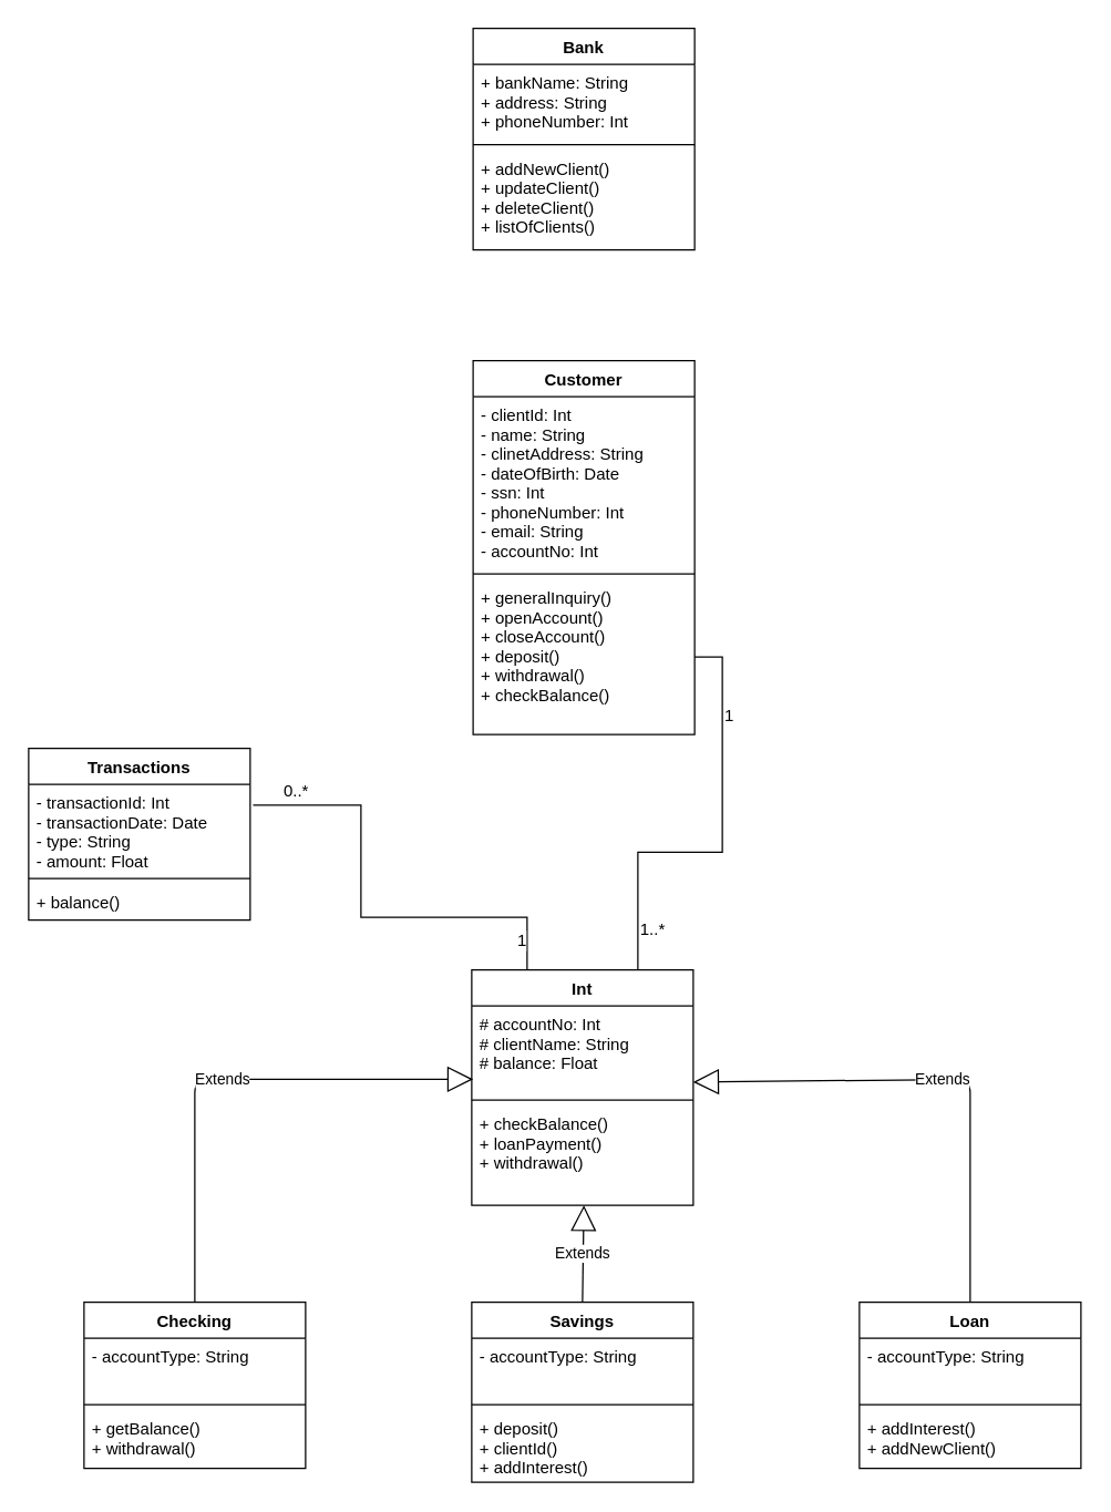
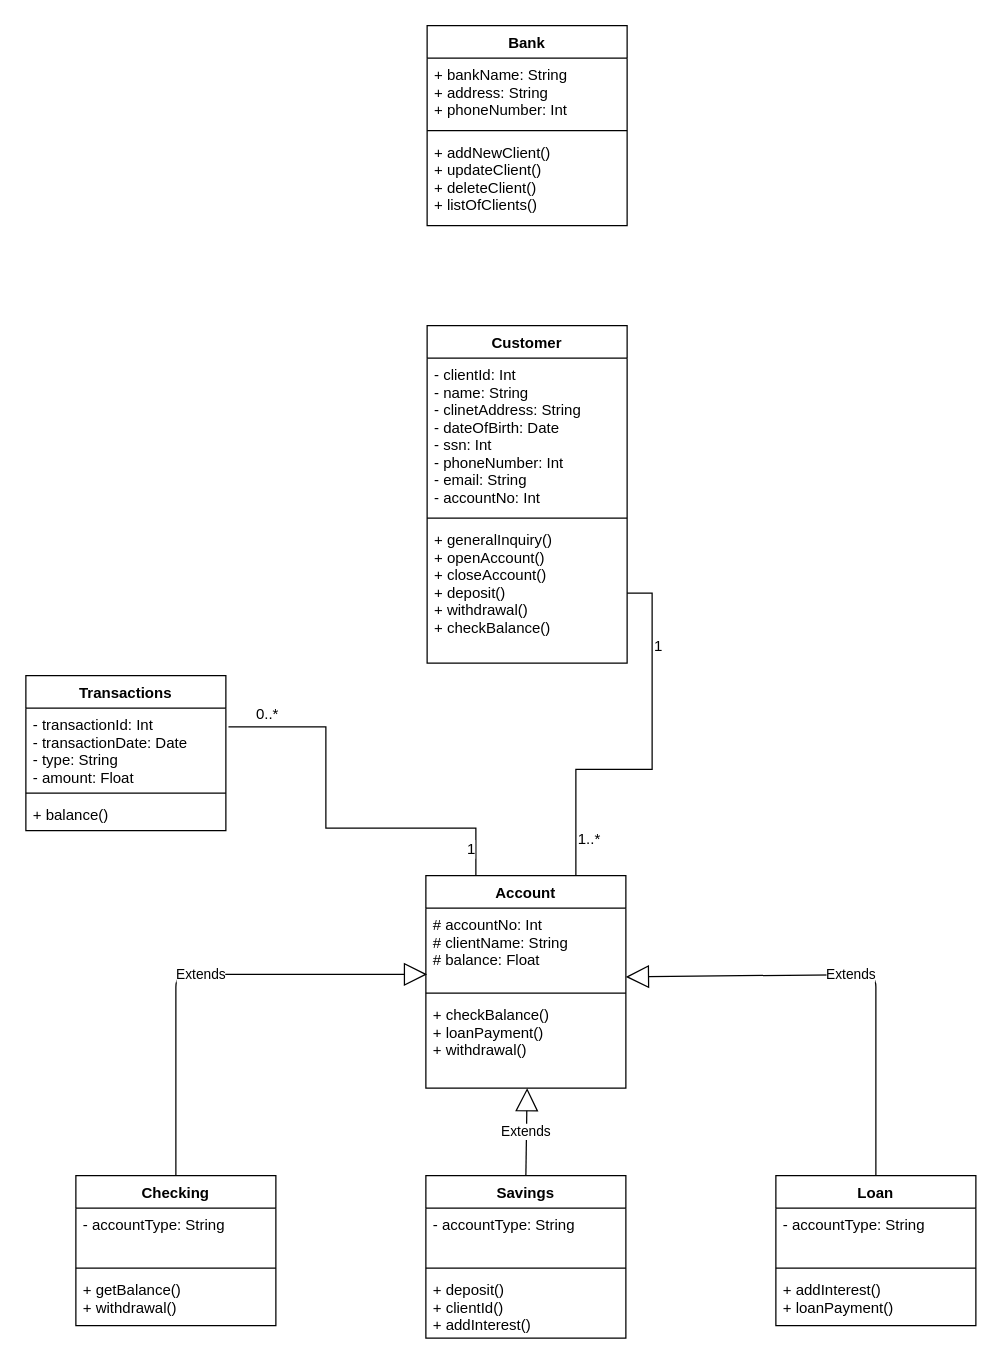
  <mxCell id="0" />
  <mxCell id="1" parent="0" />
  <mxCell id="2" value="Bank" style="swimlane;fontStyle=1;align=center;verticalAlign=top;childLayout=stackLayout;horizontal=1;startSize=26;horizontalStack=0;resizeParent=1;resizeParentMax=0;resizeLast=0;collapsible=1;marginBottom=0;" vertex="1" parent="1"><mxGeometry x="341" y="20" width="160" height="160" as="geometry" /></mxCell>
  <mxCell id="3" value="+ bankName: String&#10;+ address: String&#10;+ phoneNumber: Int&#10;" style="text;strokeColor=none;fillColor=none;align=left;verticalAlign=top;spacingLeft=4;spacingRight=4;overflow=hidden;rotatable=0;points=[[0,0.5],[1,0.5]];portConstraint=eastwest;" vertex="1" parent="2"><mxGeometry y="26" width="160" height="54" as="geometry" /></mxCell>
  <mxCell id="4" value="" style="line;strokeWidth=1;fillColor=none;align=left;verticalAlign=middle;spacingTop=-1;spacingLeft=3;spacingRight=3;rotatable=0;labelPosition=right;points=[];portConstraint=eastwest;" vertex="1" parent="2"><mxGeometry y="80" width="160" height="8" as="geometry" /></mxCell>
  <mxCell id="5" value="+ addNewClient()&#10;+ updateClient()&#10;+ deleteClient()&#10;+ listOfClients()" style="text;strokeColor=none;fillColor=none;align=left;verticalAlign=top;spacingLeft=4;spacingRight=4;overflow=hidden;rotatable=0;points=[[0,0.5],[1,0.5]];portConstraint=eastwest;" vertex="1" parent="2"><mxGeometry y="88" width="160" height="72" as="geometry" /></mxCell>
  <mxCell id="6" value="Customer" style="swimlane;fontStyle=1;align=center;verticalAlign=top;childLayout=stackLayout;horizontal=1;startSize=26;horizontalStack=0;resizeParent=1;resizeParentMax=0;resizeLast=0;collapsible=1;marginBottom=0;" vertex="1" parent="1"><mxGeometry x="341" y="260" width="160" height="270" as="geometry" /></mxCell>
  <mxCell id="7" value="- clientId: Int&#10;- name: String&#10;- clinetAddress: String&#10;- dateOfBirth: Date&#10;- ssn: Int&#10;- phoneNumber: Int&#10;- email: String&#10;- accountNo: Int" style="text;strokeColor=none;fillColor=none;align=left;verticalAlign=top;spacingLeft=4;spacingRight=4;overflow=hidden;rotatable=0;points=[[0,0.5],[1,0.5]];portConstraint=eastwest;" vertex="1" parent="6"><mxGeometry y="26" width="160" height="124" as="geometry" /></mxCell>
  <mxCell id="8" value="" style="line;strokeWidth=1;fillColor=none;align=left;verticalAlign=middle;spacingTop=-1;spacingLeft=3;spacingRight=3;rotatable=0;labelPosition=right;points=[];portConstraint=eastwest;" vertex="1" parent="6"><mxGeometry y="150" width="160" height="8" as="geometry" /></mxCell>
  <mxCell id="9" value="+ generalInquiry()&#10;+ openAccount()&#10;+ closeAccount()&#10;+ deposit()&#10;+ withdrawal()&#10;+ checkBalance()" style="text;strokeColor=none;fillColor=none;align=left;verticalAlign=top;spacingLeft=4;spacingRight=4;overflow=hidden;rotatable=0;points=[[0,0.5],[1,0.5]];portConstraint=eastwest;" vertex="1" parent="6"><mxGeometry y="158" width="160" height="112" as="geometry" /></mxCell>
- <mxCell id="10" value="Int" style="swimlane;fontStyle=1;align=center;verticalAlign=top;childLayout=stackLayout;horizontal=1;startSize=26;horizontalStack=0;resizeParent=1;resizeParentMax=0;resizeLast=0;collapsible=1;marginBottom=0;" vertex="1" parent="1"><mxGeometry x="340" y="700" width="160" height="170" as="geometry" /></mxCell>
+ <mxCell id="10" value="Account" style="swimlane;fontStyle=1;align=center;verticalAlign=top;childLayout=stackLayout;horizontal=1;startSize=26;horizontalStack=0;resizeParent=1;resizeParentMax=0;resizeLast=0;collapsible=1;marginBottom=0;" vertex="1" parent="1"><mxGeometry x="340" y="700" width="160" height="170" as="geometry" /></mxCell>
  <mxCell id="11" value="# accountNo: Int&#10;# clientName: String&#10;# balance: Float&#10;" style="text;strokeColor=none;fillColor=none;align=left;verticalAlign=top;spacingLeft=4;spacingRight=4;overflow=hidden;rotatable=0;points=[[0,0.5],[1,0.5]];portConstraint=eastwest;" vertex="1" parent="10"><mxGeometry y="26" width="160" height="64" as="geometry" /></mxCell>
  <mxCell id="12" value="" style="line;strokeWidth=1;fillColor=none;align=left;verticalAlign=middle;spacingTop=-1;spacingLeft=3;spacingRight=3;rotatable=0;labelPosition=right;points=[];portConstraint=eastwest;" vertex="1" parent="10"><mxGeometry y="90" width="160" height="8" as="geometry" /></mxCell>
  <mxCell id="13" value="+ checkBalance()&#10;+ loanPayment()&#10;+ withdrawal()" style="text;strokeColor=none;fillColor=none;align=left;verticalAlign=top;spacingLeft=4;spacingRight=4;overflow=hidden;rotatable=0;points=[[0,0.5],[1,0.5]];portConstraint=eastwest;" vertex="1" parent="10"><mxGeometry y="98" width="160" height="72" as="geometry" /></mxCell>
  <mxCell id="14" value="Checking" style="swimlane;fontStyle=1;align=center;verticalAlign=top;childLayout=stackLayout;horizontal=1;startSize=26;horizontalStack=0;resizeParent=1;resizeParentMax=0;resizeLast=0;collapsible=1;marginBottom=0;" vertex="1" parent="1"><mxGeometry y="940" width="160" height="120" as="geometry" x="60" /></mxCell>
  <mxCell id="15" value="- accountType: String" style="text;strokeColor=none;fillColor=none;align=left;verticalAlign=top;spacingLeft=4;spacingRight=4;overflow=hidden;rotatable=0;points=[[0,0.5],[1,0.5]];portConstraint=eastwest;" vertex="1" parent="14"><mxGeometry y="26" width="160" height="44" as="geometry" /></mxCell>
  <mxCell id="16" value="" style="line;strokeWidth=1;fillColor=none;align=left;verticalAlign=middle;spacingTop=-1;spacingLeft=3;spacingRight=3;rotatable=0;labelPosition=right;points=[];portConstraint=eastwest;" vertex="1" parent="14"><mxGeometry y="70" width="160" height="8" as="geometry" /></mxCell>
  <mxCell id="17" value="+ getBalance()&#10;+ withdrawal()" style="text;strokeColor=none;fillColor=none;align=left;verticalAlign=top;spacingLeft=4;spacingRight=4;overflow=hidden;rotatable=0;points=[[0,0.5],[1,0.5]];portConstraint=eastwest;" vertex="1" parent="14"><mxGeometry y="78" width="160" height="42" as="geometry" /></mxCell>
  <mxCell id="18" value="Transactions" style="swimlane;fontStyle=1;align=center;verticalAlign=top;childLayout=stackLayout;horizontal=1;startSize=26;horizontalStack=0;resizeParent=1;resizeParentMax=0;resizeLast=0;collapsible=1;marginBottom=0;" vertex="1" parent="1"><mxGeometry x="20" y="540" width="160" height="124" as="geometry" /></mxCell>
  <mxCell id="19" value="- transactionId: Int&#10;- transactionDate: Date&#10;- type: String&#10;- amount: Float" style="text;strokeColor=none;fillColor=none;align=left;verticalAlign=top;spacingLeft=4;spacingRight=4;overflow=hidden;rotatable=0;points=[[0,0.5],[1,0.5]];portConstraint=eastwest;" vertex="1" parent="18"><mxGeometry y="26" width="160" height="64" as="geometry" /></mxCell>
  <mxCell id="20" value="" style="line;strokeWidth=1;fillColor=none;align=left;verticalAlign=middle;spacingTop=-1;spacingLeft=3;spacingRight=3;rotatable=0;labelPosition=right;points=[];portConstraint=eastwest;" vertex="1" parent="18"><mxGeometry y="90" width="160" height="8" as="geometry" /></mxCell>
  <mxCell id="21" value="+ balance()" style="text;strokeColor=none;fillColor=none;align=left;verticalAlign=top;spacingLeft=4;spacingRight=4;overflow=hidden;rotatable=0;points=[[0,0.5],[1,0.5]];portConstraint=eastwest;" vertex="1" parent="18"><mxGeometry y="98" width="160" height="26" as="geometry" /></mxCell>
  <mxCell id="22" value="Savings" style="swimlane;fontStyle=1;align=center;verticalAlign=top;childLayout=stackLayout;horizontal=1;startSize=26;horizontalStack=0;resizeParent=1;resizeParentMax=0;resizeLast=0;collapsible=1;marginBottom=0;" vertex="1" parent="1"><mxGeometry x="340" y="940" width="160" height="130" as="geometry" /></mxCell>
  <mxCell id="23" value="- accountType: String" style="text;strokeColor=none;fillColor=none;align=left;verticalAlign=top;spacingLeft=4;spacingRight=4;overflow=hidden;rotatable=0;points=[[0,0.5],[1,0.5]];portConstraint=eastwest;" vertex="1" parent="22"><mxGeometry y="26" width="160" height="44" as="geometry" /></mxCell>
  <mxCell id="24" value="" style="line;strokeWidth=1;fillColor=none;align=left;verticalAlign=middle;spacingTop=-1;spacingLeft=3;spacingRight=3;rotatable=0;labelPosition=right;points=[];portConstraint=eastwest;" vertex="1" parent="22"><mxGeometry y="70" width="160" height="8" as="geometry" /></mxCell>
  <mxCell id="25" value="+ deposit()&#10;+ clientId()&#10;+ addInterest()" style="text;strokeColor=none;fillColor=none;align=left;verticalAlign=top;spacingLeft=4;spacingRight=4;overflow=hidden;rotatable=0;points=[[0,0.5],[1,0.5]];portConstraint=eastwest;" vertex="1" parent="22"><mxGeometry y="78" width="160" height="52" as="geometry" /></mxCell>
  <mxCell id="26" value="Loan" style="swimlane;fontStyle=1;align=center;verticalAlign=top;childLayout=stackLayout;horizontal=1;startSize=26;horizontalStack=0;resizeParent=1;resizeParentMax=0;resizeLast=0;collapsible=1;marginBottom=0;" vertex="1" parent="1"><mxGeometry x="620" y="940" width="160" height="120" as="geometry" /></mxCell>
  <mxCell id="27" value="- accountType: String" style="text;strokeColor=none;fillColor=none;align=left;verticalAlign=top;spacingLeft=4;spacingRight=4;overflow=hidden;rotatable=0;points=[[0,0.5],[1,0.5]];portConstraint=eastwest;" vertex="1" parent="26"><mxGeometry y="26" width="160" height="44" as="geometry" /></mxCell>
  <mxCell id="28" value="" style="line;strokeWidth=1;fillColor=none;align=left;verticalAlign=middle;spacingTop=-1;spacingLeft=3;spacingRight=3;rotatable=0;labelPosition=right;points=[];portConstraint=eastwest;" vertex="1" parent="26"><mxGeometry y="70" width="160" height="8" as="geometry" /></mxCell>
- <mxCell id="29" value="+ addInterest()&#10;+ addNewClient()" style="text;strokeColor=none;fillColor=none;align=left;verticalAlign=top;spacingLeft=4;spacingRight=4;overflow=hidden;rotatable=0;points=[[0,0.5],[1,0.5]];portConstraint=eastwest;" vertex="1" parent="26"><mxGeometry y="78" width="160" height="42" as="geometry" /></mxCell>
+ <mxCell id="29" value="+ addInterest()&#10;+ loanPayment()" style="text;strokeColor=none;fillColor=none;align=left;verticalAlign=top;spacingLeft=4;spacingRight=4;overflow=hidden;rotatable=0;points=[[0,0.5],[1,0.5]];portConstraint=eastwest;" vertex="1" parent="26"><mxGeometry y="78" width="160" height="42" as="geometry" /></mxCell>
  <mxCell id="30" value="Extends" style="endArrow=block;endSize=16;endFill=0;html=1;exitX=0.5;exitY=0;exitDx=0;exitDy=0;entryX=0.006;entryY=0.828;entryDx=0;entryDy=0;entryPerimeter=0;" edge="1" parent="1" source="14" target="11"><mxGeometry width="160" relative="1" as="geometry"><mxPoint x="70" y="1170" as="sourcePoint" /><mxPoint x="270" y="950" as="targetPoint" /><Array as="points"><mxPoint x="140" y="779" /></Array></mxGeometry></mxCell>
  <mxCell id="31" value="Extends" style="endArrow=block;endSize=16;endFill=0;html=1;exitX=0.5;exitY=0;exitDx=0;exitDy=0;" edge="1" parent="1" source="22"><mxGeometry width="160" relative="1" as="geometry"><mxPoint x="230" y="949" as="sourcePoint" /><mxPoint x="421" y="870" as="targetPoint" /><Array as="points" /></mxGeometry></mxCell>
  <mxCell id="32" value="Extends" style="endArrow=block;endSize=16;endFill=0;html=1;exitX=0.5;exitY=0;exitDx=0;exitDy=0;" edge="1" parent="1" source="26"><mxGeometry width="160" relative="1" as="geometry"><mxPoint x="415" y="900" as="sourcePoint" /><mxPoint x="500" y="781" as="targetPoint" /><Array as="points"><mxPoint x="700" y="779" /></Array></mxGeometry></mxCell>
  <mxCell id="33" style="edgeStyle=orthogonalEdgeStyle;rounded=0;orthogonalLoop=1;jettySize=auto;html=1;entryX=0.25;entryY=0;entryDx=0;entryDy=0;endArrow=none;endFill=0;exitX=1.013;exitY=0.234;exitDx=0;exitDy=0;exitPerimeter=0;" edge="1" parent="1" source="19" target="10"><mxGeometry relative="1" as="geometry"><mxPoint x="220" y="580" as="sourcePoint" /><Array as="points"><mxPoint x="260" y="581" /><mxPoint x="260" y="662" /><mxPoint x="380" y="662" /></Array></mxGeometry></mxCell>
  <mxCell id="34" value="0..*" style="text;html=1;resizable=0;points=[];align=center;verticalAlign=bottom;labelBackgroundColor=#ffffff;labelPosition=center;verticalLabelPosition=top;" vertex="1" connectable="0" parent="33"><mxGeometry x="-0.692" y="-1" relative="1" as="geometry"><mxPoint x="-19" y="-3" as="offset" /></mxGeometry></mxCell>
  <mxCell id="35" value="1" style="text;html=1;resizable=0;points=[];align=right;verticalAlign=middle;labelBackgroundColor=#ffffff;labelPosition=left;verticalLabelPosition=middle;" vertex="1" connectable="0" parent="33"><mxGeometry x="0.862" relative="1" as="geometry"><mxPoint as="offset" /></mxGeometry></mxCell>
  <mxCell id="36" style="edgeStyle=orthogonalEdgeStyle;rounded=0;orthogonalLoop=1;jettySize=auto;html=1;exitX=1;exitY=0.5;exitDx=0;exitDy=0;endArrow=none;endFill=0;entryX=0.75;entryY=0;entryDx=0;entryDy=0;" edge="1" parent="1" source="9" target="10"><mxGeometry relative="1" as="geometry"><mxPoint x="460" y="730" as="targetPoint" /></mxGeometry></mxCell>
  <mxCell id="37" value="1" style="text;html=1;resizable=0;points=[];align=left;verticalAlign=middle;labelBackgroundColor=#ffffff;labelPosition=right;verticalLabelPosition=middle;" vertex="1" connectable="0" parent="36"><mxGeometry x="-0.594" relative="1" as="geometry"><mxPoint as="offset" /></mxGeometry></mxCell>
  <mxCell id="38" value="1..*" style="text;html=1;resizable=0;points=[];align=left;verticalAlign=middle;labelBackgroundColor=#ffffff;labelPosition=right;verticalLabelPosition=middle;" vertex="1" connectable="0" parent="36"><mxGeometry x="0.807" relative="1" as="geometry"><mxPoint as="offset" /></mxGeometry></mxCell>
